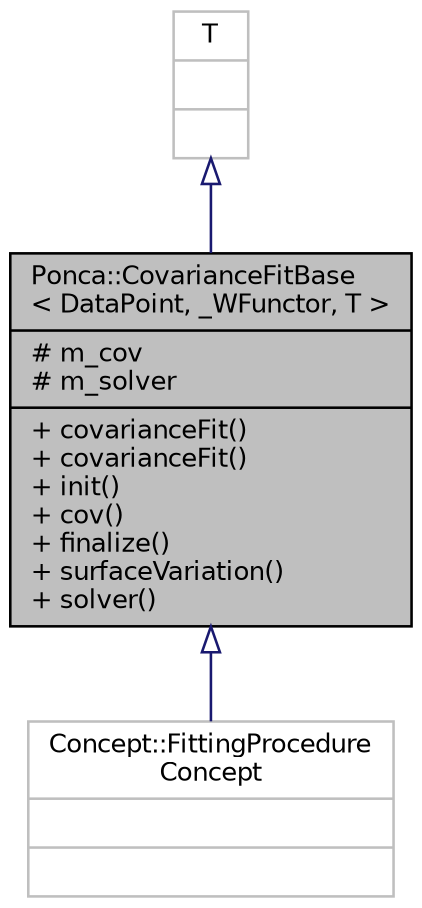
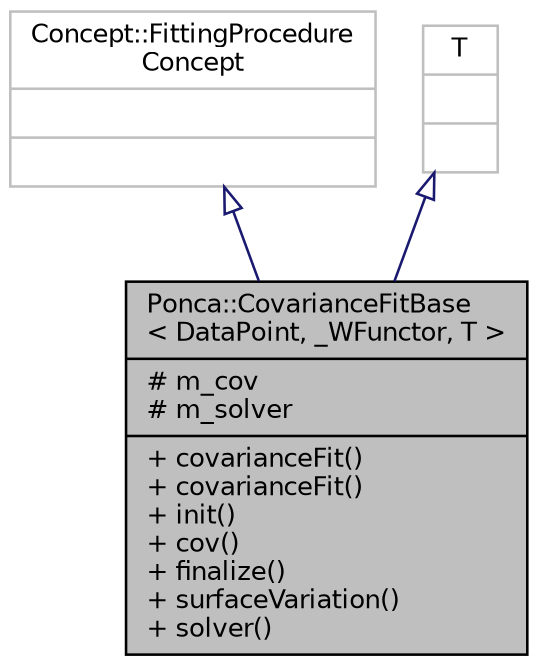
  digraph {
    node [color=grey75 fontname=Helvetica fontsize=10 shape=record]
    edge [arrowtail=onormal color=midnightblue dir=back fontname=Helvetica fontsize=10 labelfontname=Helvetica labelfontsize=10 style=solid]
    n1 [color=black fillcolor=grey75 fontcolor=black height=0.2 label="{Ponca::CovarianceFitBase\l\< DataPoint, _WFunctor, T \>\n|# m_cov\l# m_solver\l|+ covarianceFit()\l+ covarianceFit()\l+ init()\l+ cov()\l+ finalize()\l+ surfaceVariation()\l+ solver()\l}" style=filled width=0.4]
    n2 [height=0.2 label="{Concept::FittingProcedure\lConcept\n||}" width=0.4]
    n3 [height=0.2 label="{T\n||}" width=0.4]
-   n1 -> n2
+   n2 -> n1
    n3 -> n1
  }
